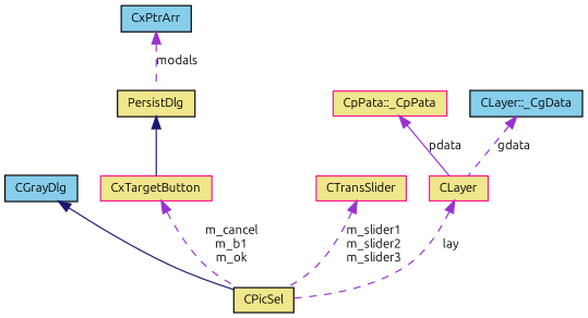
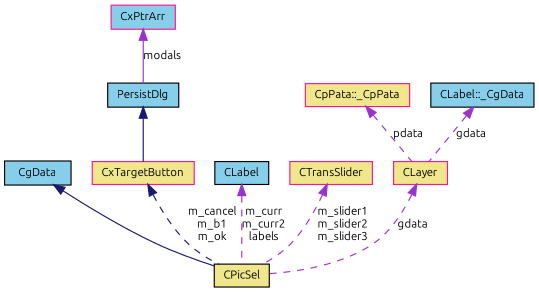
  digraph {
    fontname=Ubuntu
    node [color=black fillcolor=khaki fontname=Ubuntu fontsize=10 shape=record style=filled]
    edge [color=darkorchid3 dir=back fontname=Ubuntu fontsize=10 labelfontname=FreeSans labelfontsize=10 style=dashed]
    n1 [fontcolor=black height=0.2 label=CPicSel width=0.4]
-   n2 [fillcolor=skyblue height=0.2 label=CGrayDlg width=0.4]
-   n3 [height=0.2 label=PersistDlg width=0.4]
+   n2 [fillcolor=skyblue height=0.2 label=CgData width=0.4]
+   n3 [fillcolor=skyblue height=0.2 label=PersistDlg width=0.4]
    n4 [color=deeppink height=0.2 label=CxTargetButton width=0.4]
-   n5 [fillcolor=skyblue height=0.2 label=CxPtrArr width=0.4]
+   n5 [color=deeppink fillcolor=skyblue height=0.2 label=CxPtrArr width=0.4]
+   n6 [fillcolor=skyblue height=0.2 label=CLabel width=0.4]
    n7 [color=deeppink height=0.2 label=CTransSlider width=0.4]
    n8 [color=deeppink height=0.2 label=CLayer width=0.4]
    n9 [color=deeppink height=0.2 label="CpPata::_CpPata" width=0.4]
-   n10 [fillcolor=skyblue height=0.2 label="CLayer::_CgData" width=0.4]
+   n10 [fillcolor=skyblue height=0.2 label="CLabel::_CgData" width=0.4]
    n2 -> n1 [color=midnightblue style=solid]
    n3 -> n4 [color=midnightblue style=solid]
-   n4 -> n1 [label="m_cancel\nm_b1\nm_ok"]
-   n5 -> n3 [label=modals]
+   n4 -> n1 [color=midnightblue label="m_cancel\nm_b1\nm_ok"]
+   n5 -> n3 [label=modals style=solid]
+   n6 -> n1 [label="m_curr\nm_curr2\nlabels"]
    n7 -> n1 [label="m_slider1\nm_slider2\nm_slider3"]
-   n8 -> n1 [label=lay]
-   n9 -> n8 [label=pdata style=solid]
+   n8 -> n1 [label=gdata]
+   n9 -> n8 [label=pdata]
    n10 -> n8 [label=gdata]
  }
